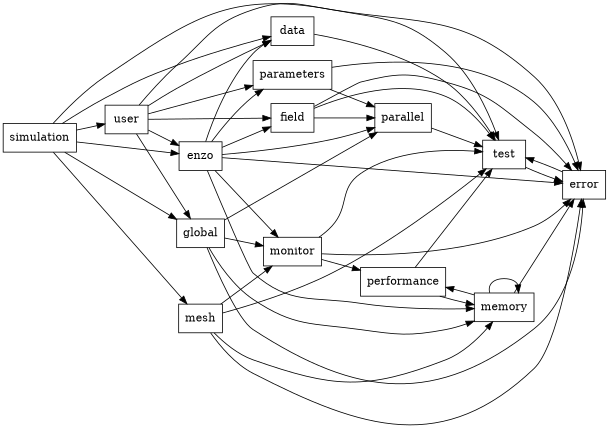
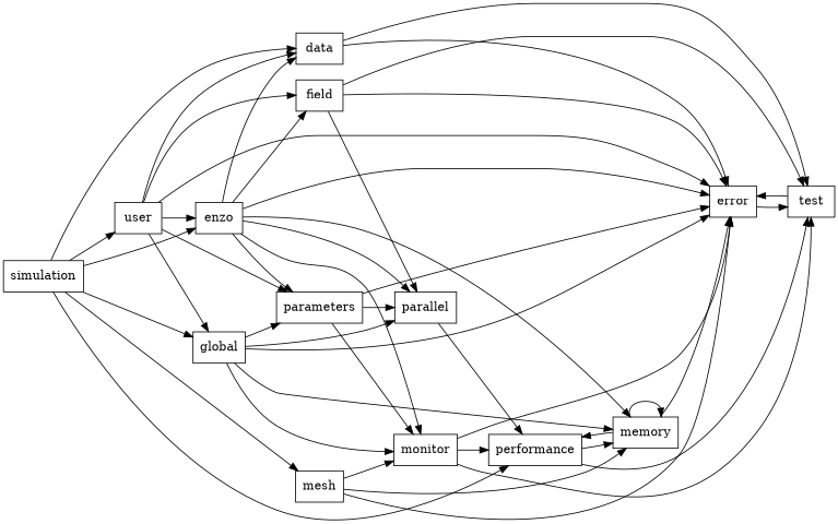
  digraph {
    rankdir=LR
    node [shape=box]
    data
    error
    test
    field
    parallel
    enzo
    monitor
    parameters
    memory
    user
    global
    performance
    mesh
    simulation
+   data -> error
    data -> test
    error -> test
    test -> error
    field -> error
    field -> test
    field -> parallel
-   parallel -> test
+   parallel -> performance
    enzo -> data
    enzo -> error
    enzo -> field
    enzo -> parallel
    enzo -> monitor
    enzo -> parameters
    enzo -> memory
    monitor -> error
    monitor -> test
    monitor -> performance
    parameters -> error
    parameters -> parallel
+   parameters -> monitor
    memory -> error
    memory -> memory
    memory -> performance
    user -> data
    user -> error
    user -> field
    user -> enzo
    user -> parameters
    user -> global
    global -> error
    global -> parallel
    global -> monitor
+   global -> parameters
    global -> memory
    performance -> test
    performance -> memory
    mesh -> error
-   mesh -> test
    mesh -> monitor
    mesh -> memory
    simulation -> data
-   simulation -> test
+   simulation -> performance
    simulation -> enzo
    simulation -> user
    simulation -> global
    simulation -> mesh
  }
